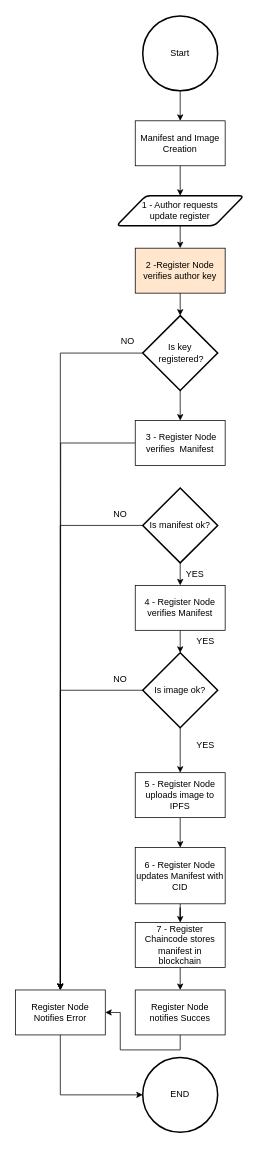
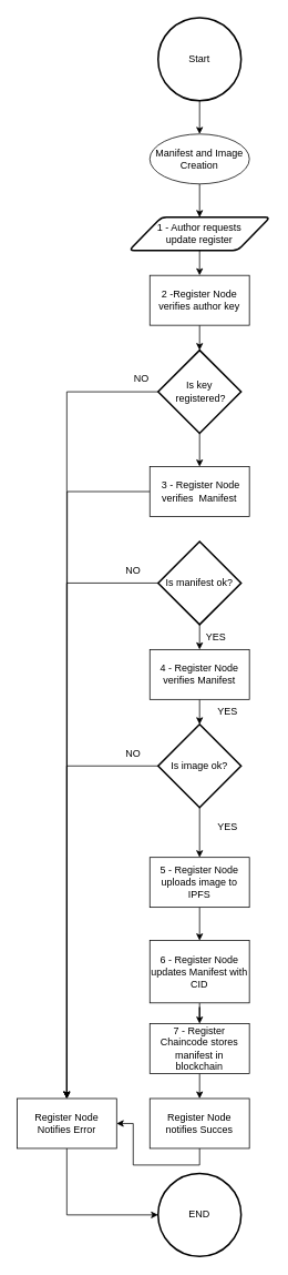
  <mxCell id="0" />
  <mxCell id="1" parent="0" />
  <mxCell id="2" style="edgeStyle=orthogonalEdgeStyle;rounded=0;orthogonalLoop=1;jettySize=auto;html=1;exitX=0.5;exitY=1;exitDx=0;exitDy=0;exitPerimeter=0;" parent="1" source="3" target="5" edge="1"><mxGeometry relative="1" as="geometry" /></mxCell>
  <mxCell id="3" value="&lt;div&gt;Start&lt;/div&gt;" style="strokeWidth=2;html=1;shape=mxgraph.flowchart.start_2;whiteSpace=wrap;" parent="1" vertex="1"><mxGeometry x="190" y="20" width="100" height="100" as="geometry" /></mxCell>
  <mxCell id="4" style="edgeStyle=orthogonalEdgeStyle;rounded=0;orthogonalLoop=1;jettySize=auto;html=1;exitX=0.5;exitY=1;exitDx=0;exitDy=0;entryX=0.5;entryY=0;entryDx=0;entryDy=0;" parent="1" source="5" target="7" edge="1"><mxGeometry relative="1" as="geometry" /></mxCell>
- <mxCell id="5" value="Manifest and Image Creation" style="rounded=0;whiteSpace=wrap;html=1;" parent="1" vertex="1"><mxGeometry x="180" y="160" width="120" height="60" as="geometry" /></mxCell>
+ <mxCell id="5" value="Manifest and Image Creation" style="ellipse;whiteSpace=wrap;html=1;" parent="1" vertex="1"><mxGeometry x="180" y="160" width="120" height="60" as="geometry" /></mxCell>
  <mxCell id="6" style="edgeStyle=orthogonalEdgeStyle;rounded=0;orthogonalLoop=1;jettySize=auto;html=1;exitX=0.5;exitY=1;exitDx=0;exitDy=0;entryX=0.5;entryY=0;entryDx=0;entryDy=0;" parent="1" source="7" target="9" edge="1"><mxGeometry relative="1" as="geometry" /></mxCell>
  <mxCell id="7" value="&lt;div&gt;1 - Author requests &lt;br&gt;&lt;/div&gt;&lt;div&gt;update register&lt;/div&gt;" style="shape=parallelogram;html=1;strokeWidth=2;perimeter=parallelogramPerimeter;whiteSpace=wrap;rounded=1;arcSize=12;size=0.23;" parent="1" vertex="1"><mxGeometry x="155" y="260" width="170" height="40" as="geometry" /></mxCell>
  <mxCell id="8" style="edgeStyle=orthogonalEdgeStyle;rounded=0;orthogonalLoop=1;jettySize=auto;html=1;exitX=0.5;exitY=1;exitDx=0;exitDy=0;entryX=0.5;entryY=0;entryDx=0;entryDy=0;entryPerimeter=0;" parent="1" source="9" target="12" edge="1"><mxGeometry relative="1" as="geometry" /></mxCell>
- <mxCell id="9" value="2 -Register Node verifies author key" style="rounded=0;whiteSpace=wrap;html=1;fillColor=#ffe6cc;" parent="1" vertex="1"><mxGeometry x="180" y="330" width="120" height="60" as="geometry" /></mxCell>
+ <mxCell id="9" value="2 -Register Node verifies author key" style="rounded=0;whiteSpace=wrap;html=1;" parent="1" vertex="1"><mxGeometry x="180" y="330" width="120" height="60" as="geometry" /></mxCell>
  <mxCell id="10" style="edgeStyle=orthogonalEdgeStyle;rounded=0;orthogonalLoop=1;jettySize=auto;html=1;exitX=0.5;exitY=1;exitDx=0;exitDy=0;exitPerimeter=0;entryX=0.5;entryY=0;entryDx=0;entryDy=0;" parent="1" source="12" target="14" edge="1"><mxGeometry relative="1" as="geometry" /></mxCell>
  <mxCell id="11" style="edgeStyle=orthogonalEdgeStyle;rounded=0;orthogonalLoop=1;jettySize=auto;html=1;exitX=0;exitY=0.5;exitDx=0;exitDy=0;exitPerimeter=0;entryX=0.5;entryY=0;entryDx=0;entryDy=0;" edge="1" parent="1" source="12" target="32"><mxGeometry relative="1" as="geometry" /></mxCell>
  <mxCell id="12" value="&lt;div&gt;Is key&lt;/div&gt;&lt;div&gt;&amp;nbsp;registered?&lt;/div&gt;" style="strokeWidth=2;html=1;shape=mxgraph.flowchart.decision;whiteSpace=wrap;" parent="1" vertex="1"><mxGeometry x="190" y="420" width="100" height="100" as="geometry" /></mxCell>
  <mxCell id="13" style="edgeStyle=orthogonalEdgeStyle;rounded=0;orthogonalLoop=1;jettySize=auto;html=1;exitX=0;exitY=0.5;exitDx=0;exitDy=0;" parent="1" source="14" edge="1"><mxGeometry relative="1" as="geometry"><mxPoint x="80" y="1320" as="targetPoint" /></mxGeometry></mxCell>
  <mxCell id="14" value="&amp;nbsp;3 - Register Node verifies&amp;nbsp; Manifest" style="rounded=0;whiteSpace=wrap;html=1;" parent="1" vertex="1"><mxGeometry x="180" y="560" width="120" height="60" as="geometry" /></mxCell>
  <mxCell id="15" style="edgeStyle=orthogonalEdgeStyle;rounded=0;orthogonalLoop=1;jettySize=auto;html=1;exitX=0.5;exitY=1;exitDx=0;exitDy=0;exitPerimeter=0;entryX=0.5;entryY=0;entryDx=0;entryDy=0;" parent="1" source="17" target="19" edge="1"><mxGeometry relative="1" as="geometry" /></mxCell>
  <mxCell id="16" style="edgeStyle=orthogonalEdgeStyle;rounded=0;orthogonalLoop=1;jettySize=auto;html=1;exitX=0;exitY=0.5;exitDx=0;exitDy=0;exitPerimeter=0;" parent="1" source="17" target="32" edge="1"><mxGeometry relative="1" as="geometry" /></mxCell>
  <mxCell id="17" value="Is manifest ok?" style="strokeWidth=2;html=1;shape=mxgraph.flowchart.decision;whiteSpace=wrap;" parent="1" vertex="1"><mxGeometry x="190" y="650" width="100" height="100" as="geometry" /></mxCell>
  <mxCell id="18" style="edgeStyle=orthogonalEdgeStyle;rounded=0;orthogonalLoop=1;jettySize=auto;html=1;exitX=0.5;exitY=1;exitDx=0;exitDy=0;entryX=0.5;entryY=0;entryDx=0;entryDy=0;entryPerimeter=0;" parent="1" source="19" target="22" edge="1"><mxGeometry relative="1" as="geometry" /></mxCell>
  <mxCell id="19" value="4 - Register Node verifies Manifest" style="rounded=0;whiteSpace=wrap;html=1;" parent="1" vertex="1"><mxGeometry x="180" y="780" width="120" height="60" as="geometry" /></mxCell>
  <mxCell id="20" style="edgeStyle=orthogonalEdgeStyle;rounded=0;orthogonalLoop=1;jettySize=auto;html=1;exitX=0.5;exitY=1;exitDx=0;exitDy=0;exitPerimeter=0;" parent="1" source="22" target="24" edge="1"><mxGeometry relative="1" as="geometry" /></mxCell>
  <mxCell id="21" style="edgeStyle=orthogonalEdgeStyle;rounded=0;orthogonalLoop=1;jettySize=auto;html=1;exitX=0;exitY=0.5;exitDx=0;exitDy=0;exitPerimeter=0;entryX=0.5;entryY=0;entryDx=0;entryDy=0;" parent="1" source="22" target="32" edge="1"><mxGeometry relative="1" as="geometry" /></mxCell>
  <mxCell id="22" value="Is image ok?" style="strokeWidth=2;html=1;shape=mxgraph.flowchart.decision;whiteSpace=wrap;" parent="1" vertex="1"><mxGeometry x="190" y="870" width="100" height="100" as="geometry" /></mxCell>
  <mxCell id="23" style="edgeStyle=orthogonalEdgeStyle;rounded=0;orthogonalLoop=1;jettySize=auto;html=1;exitX=0.5;exitY=1;exitDx=0;exitDy=0;entryX=0.5;entryY=0;entryDx=0;entryDy=0;" parent="1" source="24" target="26" edge="1"><mxGeometry relative="1" as="geometry" /></mxCell>
  <mxCell id="24" value="5 - Register Node uploads image to IPFS" style="rounded=0;whiteSpace=wrap;html=1;" parent="1" vertex="1"><mxGeometry x="180" y="1030" width="120" height="60" as="geometry" /></mxCell>
  <mxCell id="25" style="edgeStyle=orthogonalEdgeStyle;rounded=0;orthogonalLoop=1;jettySize=auto;html=1;exitX=0.5;exitY=1;exitDx=0;exitDy=0;" parent="1" source="26" target="28" edge="1"><mxGeometry relative="1" as="geometry" /></mxCell>
  <mxCell id="26" value="6 - Register Node updates Manifest with CID" style="rounded=0;whiteSpace=wrap;html=1;" parent="1" vertex="1"><mxGeometry x="180" y="1130" width="120" height="75" as="geometry" /></mxCell>
  <mxCell id="27" style="edgeStyle=orthogonalEdgeStyle;rounded=0;orthogonalLoop=1;jettySize=auto;html=1;exitX=0.5;exitY=1;exitDx=0;exitDy=0;entryX=0.5;entryY=0;entryDx=0;entryDy=0;" parent="1" source="28" target="30" edge="1"><mxGeometry relative="1" as="geometry" /></mxCell>
  <mxCell id="28" value="7 - Register Chaincode stores manifest in blockchain" style="rounded=0;whiteSpace=wrap;html=1;" parent="1" vertex="1"><mxGeometry x="180" y="1230" width="120" height="60" as="geometry" /></mxCell>
  <mxCell id="29" style="edgeStyle=orthogonalEdgeStyle;rounded=0;orthogonalLoop=1;jettySize=auto;html=1;exitX=0.5;exitY=1;exitDx=0;exitDy=0;" parent="1" source="30" target="32" edge="1"><mxGeometry relative="1" as="geometry" /></mxCell>
  <mxCell id="30" value="Register Node notifies Succes" style="rounded=0;whiteSpace=wrap;html=1;" parent="1" vertex="1"><mxGeometry x="180" y="1320" width="120" height="60" as="geometry" /></mxCell>
  <mxCell id="31" style="edgeStyle=orthogonalEdgeStyle;rounded=0;orthogonalLoop=1;jettySize=auto;html=1;exitX=0.5;exitY=1;exitDx=0;exitDy=0;entryX=0;entryY=0.5;entryDx=0;entryDy=0;entryPerimeter=0;" parent="1" source="32" target="33" edge="1"><mxGeometry relative="1" as="geometry" /></mxCell>
  <mxCell id="32" value="Register Node Notifies Error" style="rounded=0;whiteSpace=wrap;html=1;" parent="1" vertex="1"><mxGeometry x="20" y="1320" width="120" height="60" as="geometry" /></mxCell>
  <mxCell id="33" value="END" style="strokeWidth=2;html=1;shape=mxgraph.flowchart.start_2;whiteSpace=wrap;" parent="1" vertex="1"><mxGeometry x="190" y="1410" width="100" height="100" as="geometry" /></mxCell>
  <mxCell id="34" value="NO" style="text;html=1;strokeColor=none;fillColor=none;align=center;verticalAlign=middle;whiteSpace=wrap;rounded=0;" vertex="1" parent="1"><mxGeometry x="140" y="440" width="60" height="30" as="geometry" /></mxCell>
  <mxCell id="35" value="NO" style="text;html=1;strokeColor=none;fillColor=none;align=center;verticalAlign=middle;whiteSpace=wrap;rounded=0;" vertex="1" parent="1"><mxGeometry x="130" y="670" width="60" height="30" as="geometry" /></mxCell>
  <mxCell id="36" value="NO" style="text;html=1;strokeColor=none;fillColor=none;align=center;verticalAlign=middle;whiteSpace=wrap;rounded=0;" vertex="1" parent="1"><mxGeometry x="130" y="890" width="60" height="30" as="geometry" /></mxCell>
  <mxCell id="37" value="YES" style="text;html=1;strokeColor=none;fillColor=none;align=center;verticalAlign=middle;whiteSpace=wrap;rounded=0;" vertex="1" parent="1"><mxGeometry x="230" y="750" width="60" height="30" as="geometry" /></mxCell>
  <mxCell id="38" value="YES" style="text;html=1;strokeColor=none;fillColor=none;align=center;verticalAlign=middle;whiteSpace=wrap;rounded=0;" vertex="1" parent="1"><mxGeometry x="244" y="840" width="60" height="30" as="geometry" /></mxCell>
  <mxCell id="39" value="YES" style="text;html=1;strokeColor=none;fillColor=none;align=center;verticalAlign=middle;whiteSpace=wrap;rounded=0;" vertex="1" parent="1"><mxGeometry x="244" y="979" width="60" height="30" as="geometry" /></mxCell>
